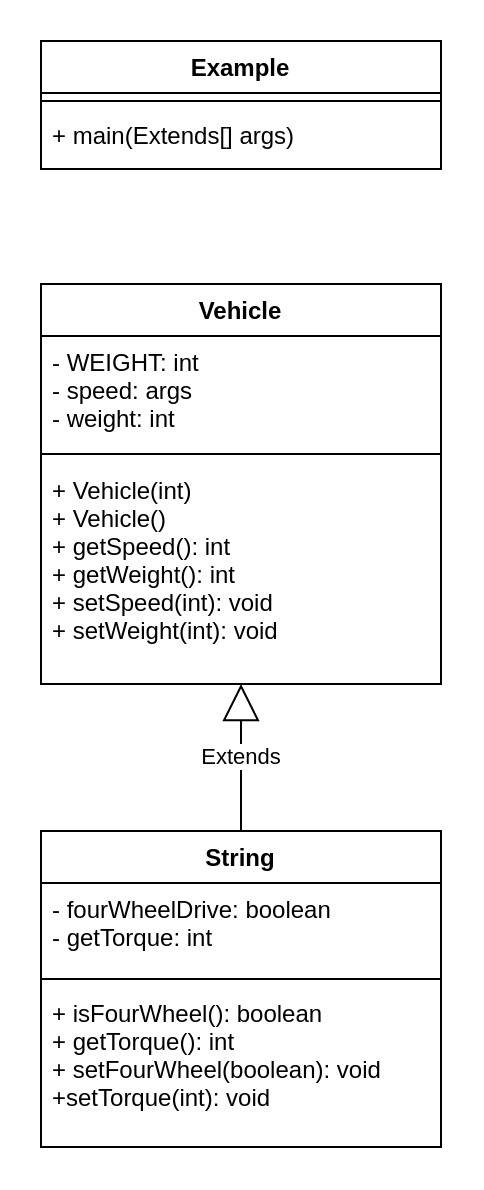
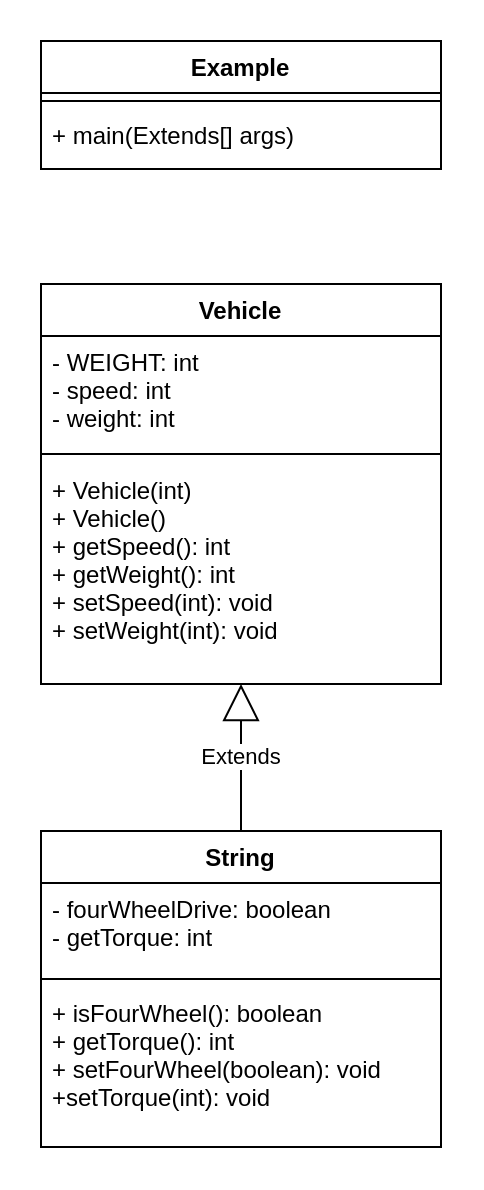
  <mxCell id="0" />
  <mxCell id="1" parent="0" />
  <mxCell id="2" value="Example" style="swimlane;fontStyle=1;align=center;verticalAlign=top;childLayout=stackLayout;horizontal=1;startSize=26;horizontalStack=0;resizeParent=1;resizeParentMax=0;resizeLast=0;collapsible=1;marginBottom=0;" vertex="1" parent="1"><mxGeometry x="20" y="20" width="200" height="64" as="geometry" /></mxCell>
  <mxCell id="3" value="" style="line;strokeWidth=1;fillColor=none;align=left;verticalAlign=middle;spacingTop=-1;spacingLeft=3;spacingRight=3;rotatable=0;labelPosition=right;points=[];portConstraint=eastwest;" vertex="1" parent="2"><mxGeometry y="26" width="200" height="8" as="geometry" /></mxCell>
  <mxCell id="4" value="+ main(Extends[] args)" style="text;strokeColor=none;fillColor=none;align=left;verticalAlign=top;spacingLeft=4;spacingRight=4;overflow=hidden;rotatable=0;points=[[0,0.5],[1,0.5]];portConstraint=eastwest;" vertex="1" parent="2"><mxGeometry y="34" width="200" height="30" as="geometry" /></mxCell>
  <mxCell id="5" value="Vehicle" style="swimlane;fontStyle=1;align=center;verticalAlign=top;childLayout=stackLayout;horizontal=1;startSize=26;horizontalStack=0;resizeParent=1;resizeParentMax=0;resizeLast=0;collapsible=1;marginBottom=0;" vertex="1" parent="1"><mxGeometry x="20" y="141.5" width="200" height="200" as="geometry" /></mxCell>
- <mxCell id="6" value="- WEIGHT: int&#10;- speed: args&#10;- weight: int&#10;" style="text;strokeColor=none;fillColor=none;align=left;verticalAlign=top;spacingLeft=4;spacingRight=4;overflow=hidden;rotatable=0;points=[[0,0.5],[1,0.5]];portConstraint=eastwest;" vertex="1" parent="5"><mxGeometry y="26" width="200" height="54" as="geometry" /></mxCell>
+ <mxCell id="6" value="- WEIGHT: int&#10;- speed: int&#10;- weight: int&#10;" style="text;strokeColor=none;fillColor=none;align=left;verticalAlign=top;spacingLeft=4;spacingRight=4;overflow=hidden;rotatable=0;points=[[0,0.5],[1,0.5]];portConstraint=eastwest;" vertex="1" parent="5"><mxGeometry y="26" width="200" height="54" as="geometry" /></mxCell>
  <mxCell id="7" value="" style="line;strokeWidth=1;fillColor=none;align=left;verticalAlign=middle;spacingTop=-1;spacingLeft=3;spacingRight=3;rotatable=0;labelPosition=right;points=[];portConstraint=eastwest;" vertex="1" parent="5"><mxGeometry y="80" width="200" height="10" as="geometry" /></mxCell>
  <mxCell id="8" value="+ Vehicle(int)&#10;+ Vehicle()&#10;+ getSpeed(): int&#10;+ getWeight(): int&#10;+ setSpeed(int): void&#10;+ setWeight(int): void&#10;" style="text;strokeColor=none;fillColor=none;align=left;verticalAlign=top;spacingLeft=4;spacingRight=4;overflow=hidden;rotatable=0;points=[[0,0.5],[1,0.5]];portConstraint=eastwest;" vertex="1" parent="5"><mxGeometry y="90" width="200" height="110" as="geometry" /></mxCell>
  <mxCell id="9" value="String" style="swimlane;fontStyle=1;align=center;verticalAlign=top;childLayout=stackLayout;horizontal=1;startSize=26;horizontalStack=0;resizeParent=1;resizeParentMax=0;resizeLast=0;collapsible=1;marginBottom=0;" vertex="1" parent="1"><mxGeometry x="20" y="415" width="200" height="158" as="geometry" /></mxCell>
  <mxCell id="10" value="- fourWheelDrive: boolean&#10;- getTorque: int&#10;&#10;" style="text;strokeColor=none;fillColor=none;align=left;verticalAlign=top;spacingLeft=4;spacingRight=4;overflow=hidden;rotatable=0;points=[[0,0.5],[1,0.5]];portConstraint=eastwest;" vertex="1" parent="9"><mxGeometry y="26" width="200" height="44" as="geometry" /></mxCell>
  <mxCell id="11" value="" style="line;strokeWidth=1;fillColor=none;align=left;verticalAlign=middle;spacingTop=-1;spacingLeft=3;spacingRight=3;rotatable=0;labelPosition=right;points=[];portConstraint=eastwest;" vertex="1" parent="9"><mxGeometry y="70" width="200" height="8" as="geometry" /></mxCell>
  <mxCell id="12" value="+ isFourWheel(): boolean&#10;+ getTorque(): int&#10;+ setFourWheel(boolean): void&#10;+setTorque(int): void&#10;" style="text;strokeColor=none;fillColor=none;align=left;verticalAlign=top;spacingLeft=4;spacingRight=4;overflow=hidden;rotatable=0;points=[[0,0.5],[1,0.5]];portConstraint=eastwest;" vertex="1" parent="9"><mxGeometry y="78" width="200" height="80" as="geometry" /></mxCell>
  <mxCell id="13" value="Extends" style="endArrow=block;endSize=16;endFill=0;html=1;exitX=0.5;exitY=0;exitDx=0;exitDy=0;" edge="1" parent="1" source="9" target="8"><mxGeometry width="160" relative="1" as="geometry"><mxPoint x="130" y="380" as="sourcePoint" /><mxPoint x="180" y="570" as="targetPoint" /></mxGeometry></mxCell>
